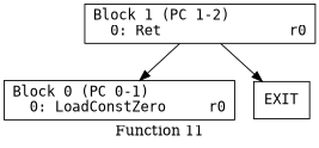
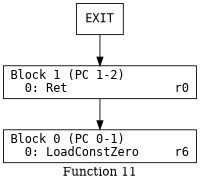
  digraph {
    color=lightgrey
    label="Function 11"
    rankdir=TB
    style=filled
    node [fontname=monospace shape=box]
-   n1 [label="Block 0 (PC 0-1)\l  0: LoadConstZero     r0\l"]
+   n1 [label="Block 0 (PC 0-1)\l  0: LoadConstZero     r6\l"]
    n2 [label="Block 1 (PC 1-2)\l  0: Ret               r0\l"]
    n3 [label=EXIT]
    n2 -> n1
-   n2 -> n3
+   n3 -> n2
  }
